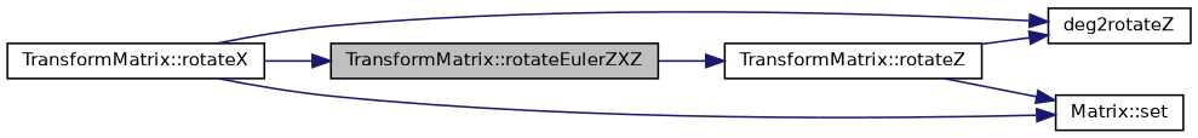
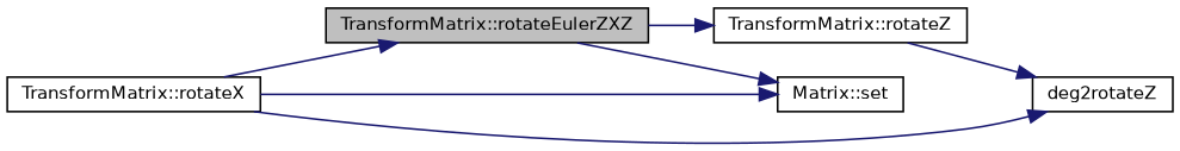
  digraph {
    rankdir=LR
    node [color=black fillcolor=white fontname=Helvetica fontsize=10 shape=record style=filled]
    edge [color=midnightblue fontname=Helvetica fontsize=10 labelfontname=Helvetica labelfontsize=10 style=solid]
    n1 [fillcolor=grey75 fontcolor=black height=0.2 label="TransformMatrix::rotateEulerZXZ" width=0.4]
    n2 [height=0.2 label="TransformMatrix::rotateZ" width=0.4]
    n3 [height=0.2 label=deg2rotateZ width=0.4]
    n4 [height=0.2 label="Matrix::set" width=0.4]
    n5 [height=0.2 label="TransformMatrix::rotateX" width=0.4]
    n1 -> n2
    n2 -> n3
-   n2 -> n4
+   n1 -> n4
    n5 -> n1
    n5 -> n3
    n5 -> n4
  }
